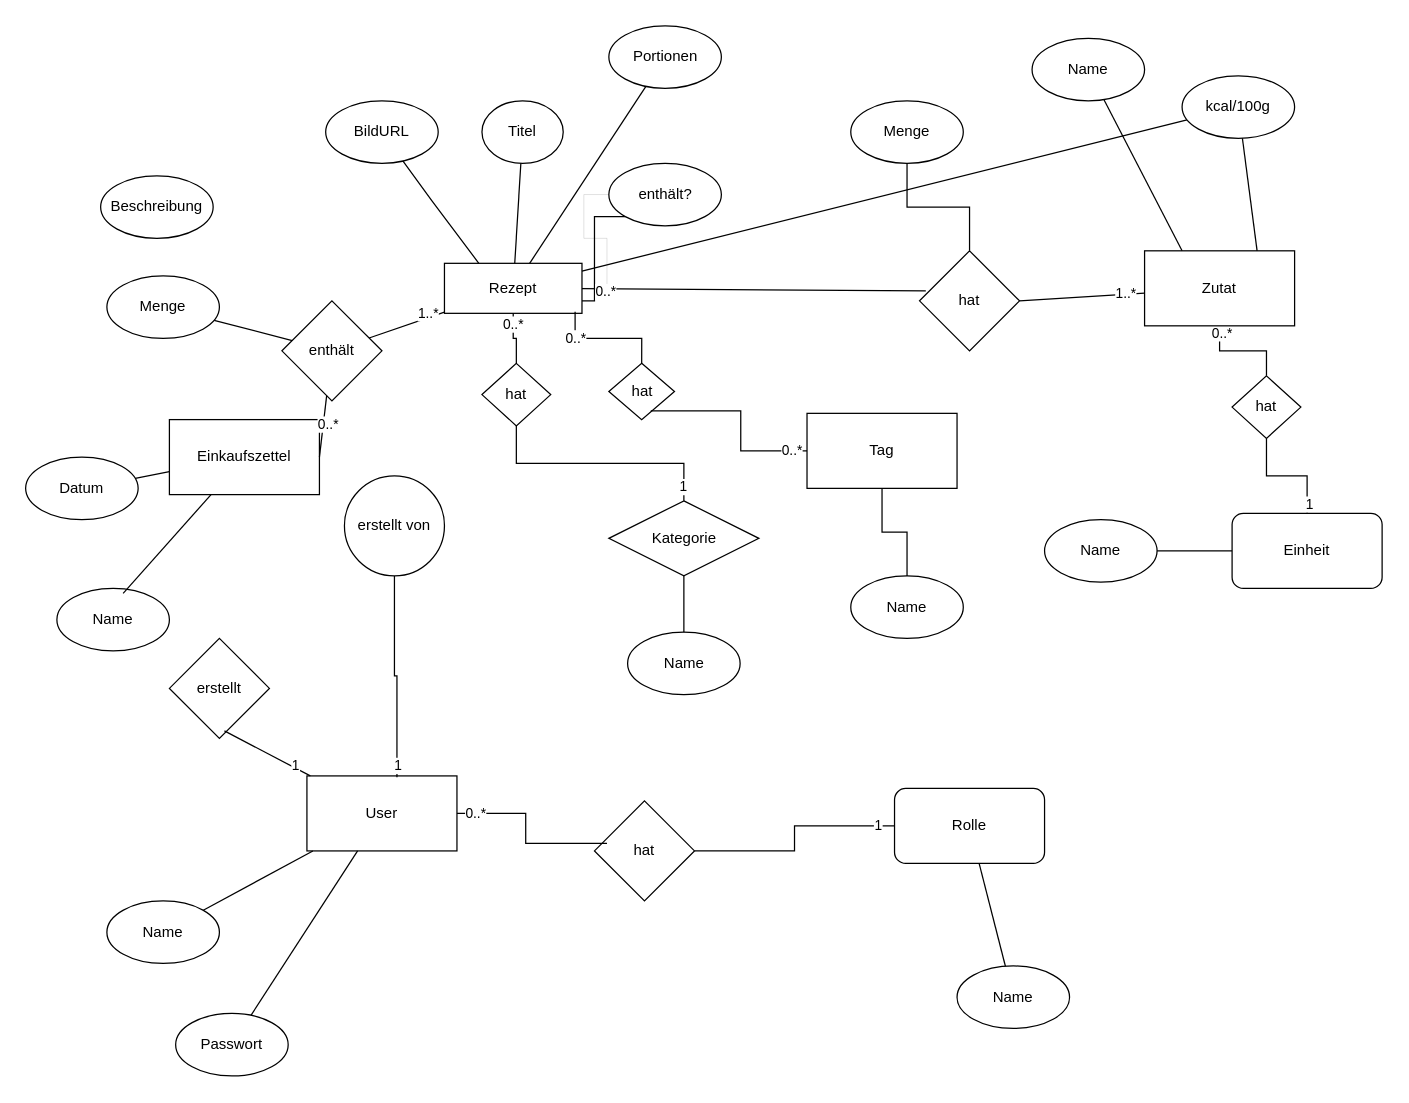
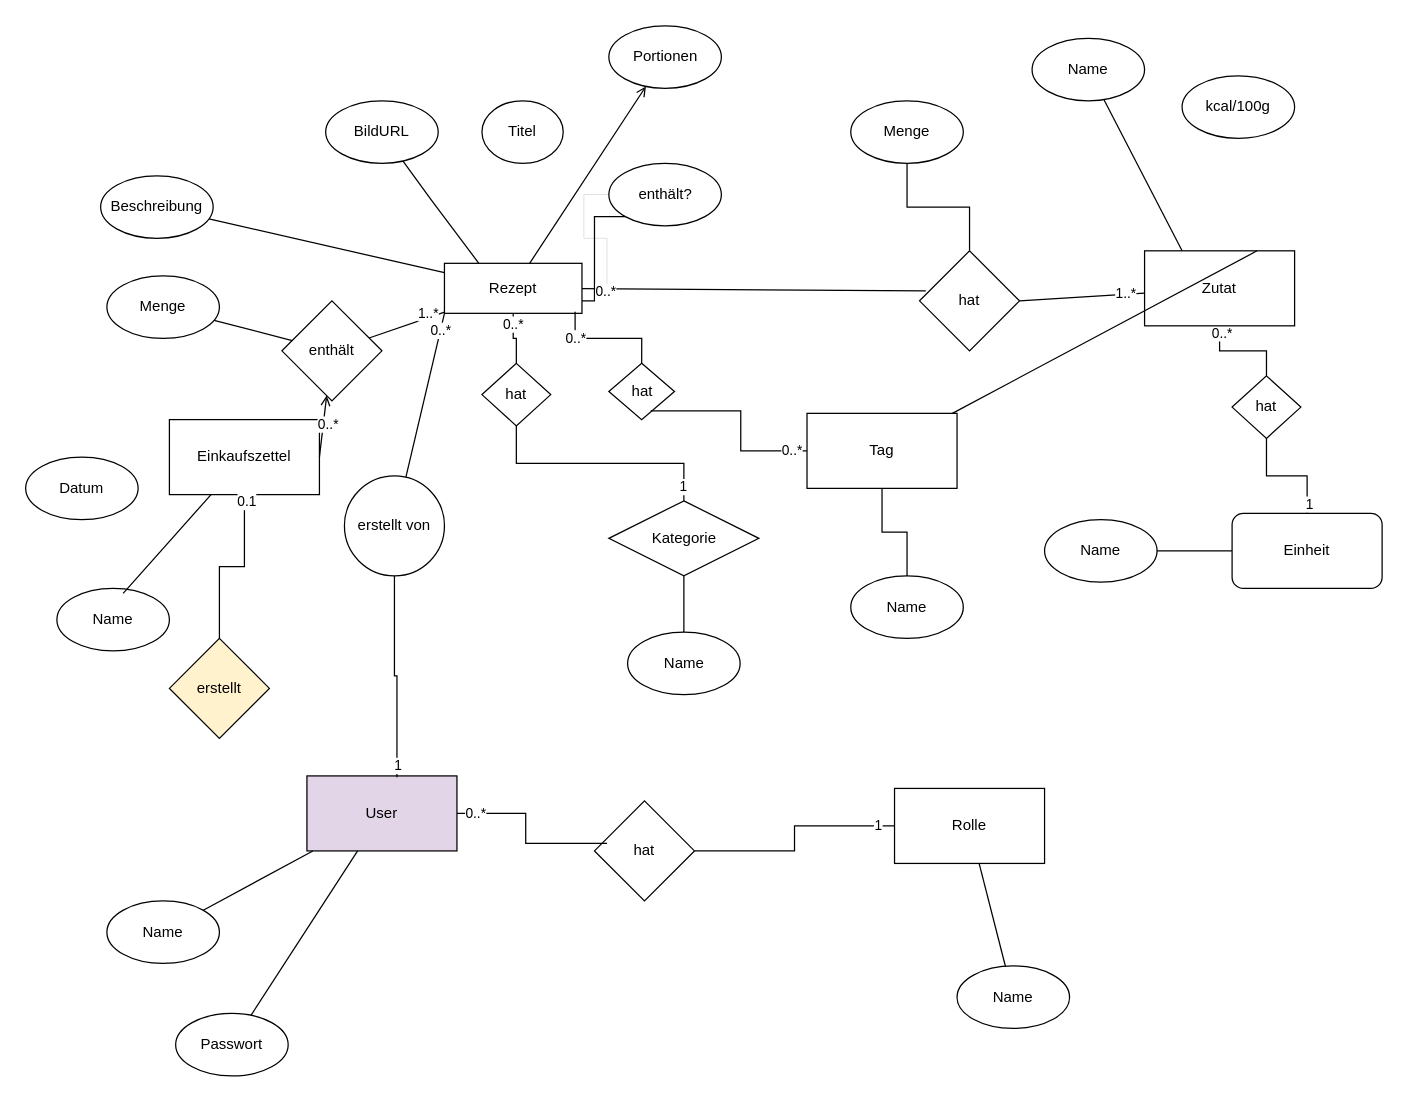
  <mxCell id="0" />
  <mxCell id="1" parent="0" />
  <mxCell id="2" style="edgeStyle=orthogonalEdgeStyle;rounded=0;orthogonalLoop=1;jettySize=auto;html=1;entryX=0;entryY=0.5;entryDx=0;entryDy=0;strokeWidth=0;endArrow=none;startFill=0;" parent="1" source="4" target="67" edge="1"><mxGeometry relative="1" as="geometry" /></mxCell>
  <mxCell id="3" style="edgeStyle=orthogonalEdgeStyle;rounded=0;orthogonalLoop=1;jettySize=auto;html=1;entryX=0;entryY=1;entryDx=0;entryDy=0;endArrow=none;startFill=0;" parent="1" source="4" target="67" edge="1"><mxGeometry relative="1" as="geometry"><Array as="points"><mxPoint x="475" y="240" /><mxPoint x="475" y="173" /></Array></mxGeometry></mxCell>
  <mxCell id="4" value="Rezept" style="rounded=0;whiteSpace=wrap;html=1;" parent="1" vertex="1"><mxGeometry x="355" y="210" width="110" height="40" as="geometry" /></mxCell>
  <mxCell id="5" style="edgeStyle=orthogonalEdgeStyle;rounded=0;orthogonalLoop=1;jettySize=auto;html=1;exitX=0.5;exitY=1;exitDx=0;exitDy=0;entryX=0.5;entryY=0;entryDx=0;entryDy=0;endArrow=none;startFill=0;" parent="1" source="7" target="53" edge="1"><mxGeometry relative="1" as="geometry" /></mxCell>
  <mxCell id="6" value="0..*" style="edgeLabel;html=1;align=center;verticalAlign=middle;resizable=0;points=[];" parent="5" vertex="1" connectable="0"><mxGeometry x="-0.871" y="1" relative="1" as="geometry"><mxPoint as="offset" /></mxGeometry></mxCell>
  <mxCell id="7" value="Zutat" style="whiteSpace=wrap;html=1;" parent="1" vertex="1"><mxGeometry x="915" y="200" width="120" height="60" as="geometry" /></mxCell>
  <mxCell id="8" value="Kategorie" style="rhombus;whiteSpace=wrap;html=1;" parent="1" vertex="1"><mxGeometry x="486.5" y="400" width="120" height="60" as="geometry" /></mxCell>
- <mxCell id="9" value="User" style="whiteSpace=wrap;html=1;" parent="1" vertex="1"><mxGeometry x="245" y="620" width="120" height="60" as="geometry" /></mxCell>
+ <mxCell id="9" value="User" style="whiteSpace=wrap;html=1;fillColor=#e1d5e7;" parent="1" vertex="1"><mxGeometry x="245" y="620" width="120" height="60" as="geometry" /></mxCell>
  <mxCell id="10" value="Einkaufszettel" style="whiteSpace=wrap;html=1;" parent="1" vertex="1"><mxGeometry x="135" y="335" width="120" height="60" as="geometry" /></mxCell>
  <mxCell id="11" value="Beschreibung" style="ellipse;whiteSpace=wrap;html=1;" parent="1" vertex="1"><mxGeometry x="80" y="140" width="90" height="50" as="geometry" /></mxCell>
  <mxCell id="12" value="BildURL" style="ellipse;whiteSpace=wrap;html=1;" parent="1" vertex="1"><mxGeometry x="260" y="80" width="90" height="50" as="geometry" /></mxCell>
  <mxCell id="13" value="Titel" style="ellipse;whiteSpace=wrap;html=1;" parent="1" vertex="1"><mxGeometry x="385" y="80" width="65" height="50" as="geometry" /></mxCell>
- <mxCell id="14" value="" style="endArrow=none;html=1;rounded=0;" parent="1" source="4" target="19" edge="1"><mxGeometry width="50" height="50" relative="1" as="geometry"><mxPoint x="425" y="460" as="sourcePoint" /><mxPoint x="475" y="410" as="targetPoint" /></mxGeometry></mxCell>
+ <mxCell id="14" value="" style="endArrow=none;html=1;rounded=0;" parent="1" source="4" target="11" edge="1"><mxGeometry width="50" height="50" relative="1" as="geometry"><mxPoint x="425" y="460" as="sourcePoint" /><mxPoint x="475" y="410" as="targetPoint" /></mxGeometry></mxCell>
  <mxCell id="15" value="" style="endArrow=none;html=1;rounded=0;exitX=0.25;exitY=0;exitDx=0;exitDy=0;" parent="1" source="4" target="12" edge="1"><mxGeometry width="50" height="50" relative="1" as="geometry"><mxPoint x="365" y="227" as="sourcePoint" /><mxPoint x="267" y="189" as="targetPoint" /><Array as="points"><mxPoint x="345" y="160" /></Array></mxGeometry></mxCell>
- <mxCell id="16" value="" style="endArrow=none;html=1;rounded=0;" parent="1" source="4" target="13" edge="1"><mxGeometry width="50" height="50" relative="1" as="geometry"><mxPoint x="375" y="237" as="sourcePoint" /><mxPoint x="277" y="199" as="targetPoint" /></mxGeometry></mxCell>
- <mxCell id="17" value="Rolle" style="whiteSpace=wrap;html=1;rounded=1;" parent="1" vertex="1"><mxGeometry x="715" y="630" width="120" height="60" as="geometry" /></mxCell>
+ <mxCell id="17" value="Rolle" style="whiteSpace=wrap;html=1;" parent="1" vertex="1"><mxGeometry x="715" y="630" width="120" height="60" as="geometry" /></mxCell>
  <mxCell id="18" value="Name" style="ellipse;whiteSpace=wrap;html=1;" parent="1" vertex="1"><mxGeometry x="825" y="30" width="90" height="50" as="geometry" /></mxCell>
  <mxCell id="19" value="kcal/100g" style="ellipse;whiteSpace=wrap;html=1;" parent="1" vertex="1"><mxGeometry x="945" y="60" width="90" height="50" as="geometry" /></mxCell>
  <mxCell id="20" value="" style="endArrow=none;html=1;rounded=0;exitX=0.25;exitY=0;exitDx=0;exitDy=0;" parent="1" source="7" target="18" edge="1"><mxGeometry width="50" height="50" relative="1" as="geometry"><mxPoint x="605" y="180" as="sourcePoint" /><mxPoint x="655" y="130" as="targetPoint" /></mxGeometry></mxCell>
- <mxCell id="21" value="" style="endArrow=none;html=1;rounded=0;exitX=0.75;exitY=0;exitDx=0;exitDy=0;" parent="1" source="7" target="19" edge="1"><mxGeometry width="50" height="50" relative="1" as="geometry"><mxPoint x="715" y="190" as="sourcePoint" /><mxPoint x="745" y="150" as="targetPoint" /></mxGeometry></mxCell>
+ <mxCell id="21" value="" style="endArrow=none;html=1;rounded=0;exitX=0.75;exitY=0;exitDx=0;exitDy=0;" parent="1" source="7" target="59" edge="1"><mxGeometry width="50" height="50" relative="1" as="geometry"><mxPoint x="715" y="190" as="sourcePoint" /><mxPoint x="745" y="150" as="targetPoint" /></mxGeometry></mxCell>
  <mxCell id="22" value="" style="edgeStyle=orthogonalEdgeStyle;rounded=0;orthogonalLoop=1;jettySize=auto;html=1;endArrow=none;startFill=0;" parent="1" source="24" target="53" edge="1"><mxGeometry relative="1" as="geometry" /></mxCell>
  <mxCell id="23" value="1" style="edgeLabel;html=1;align=center;verticalAlign=middle;resizable=0;points=[];" parent="22" vertex="1" connectable="0"><mxGeometry x="-0.827" y="-1" relative="1" as="geometry"><mxPoint as="offset" /></mxGeometry></mxCell>
  <mxCell id="24" value="Einheit" style="whiteSpace=wrap;html=1;rounded=1;" parent="1" vertex="1"><mxGeometry x="985" y="410" width="120" height="60" as="geometry" /></mxCell>
  <mxCell id="25" value="Name" style="ellipse;whiteSpace=wrap;html=1;" parent="1" vertex="1"><mxGeometry x="835" y="415" width="90" height="50" as="geometry" /></mxCell>
  <mxCell id="26" value="" style="endArrow=none;html=1;rounded=0;" parent="1" source="25" target="24" edge="1"><mxGeometry width="50" height="50" relative="1" as="geometry"><mxPoint x="425" y="460" as="sourcePoint" /><mxPoint x="475" y="410" as="targetPoint" /></mxGeometry></mxCell>
  <mxCell id="27" value="Name" style="ellipse;whiteSpace=wrap;html=1;" parent="1" vertex="1"><mxGeometry x="501.5" y="505" width="90" height="50" as="geometry" /></mxCell>
  <mxCell id="28" value="" style="endArrow=none;html=1;rounded=0;" parent="1" source="27" target="8" edge="1"><mxGeometry width="50" height="50" relative="1" as="geometry"><mxPoint x="425" y="460" as="sourcePoint" /><mxPoint x="475" y="410" as="targetPoint" /><Array as="points" /></mxGeometry></mxCell>
  <mxCell id="29" value="Datum" style="ellipse;whiteSpace=wrap;html=1;" parent="1" vertex="1"><mxGeometry x="20" y="365" width="90" height="50" as="geometry" /></mxCell>
  <mxCell id="30" value="Name" style="ellipse;whiteSpace=wrap;html=1;" parent="1" vertex="1"><mxGeometry x="45" y="470" width="90" height="50" as="geometry" /></mxCell>
- <mxCell id="31" value="" style="endArrow=none;html=1;rounded=0;" parent="1" source="29" target="10" edge="1"><mxGeometry width="50" height="50" relative="1" as="geometry"><mxPoint x="65" y="430" as="sourcePoint" /><mxPoint x="115" y="380" as="targetPoint" /></mxGeometry></mxCell>
  <mxCell id="32" value="" style="endArrow=none;html=1;rounded=0;exitX=0.589;exitY=0.08;exitDx=0;exitDy=0;exitPerimeter=0;" parent="1" source="30" target="10" edge="1"><mxGeometry width="50" height="50" relative="1" as="geometry"><mxPoint x="225" y="410" as="sourcePoint" /><mxPoint x="275" y="360" as="targetPoint" /></mxGeometry></mxCell>
  <mxCell id="33" value="Name" style="ellipse;whiteSpace=wrap;html=1;" parent="1" vertex="1"><mxGeometry x="85" y="720" width="90" height="50" as="geometry" /></mxCell>
  <mxCell id="34" value="Passwort" style="ellipse;whiteSpace=wrap;html=1;" parent="1" vertex="1"><mxGeometry x="140" y="810" width="90" height="50" as="geometry" /></mxCell>
  <mxCell id="35" value="Name" style="ellipse;whiteSpace=wrap;html=1;" parent="1" vertex="1"><mxGeometry x="765" y="772" width="90" height="50" as="geometry" /></mxCell>
  <mxCell id="36" value="" style="endArrow=none;html=1;rounded=0;" parent="1" source="17" target="35" edge="1"><mxGeometry width="50" height="50" relative="1" as="geometry"><mxPoint x="425" y="460" as="sourcePoint" /><mxPoint x="475" y="410" as="targetPoint" /><Array as="points" /></mxGeometry></mxCell>
  <mxCell id="37" value="" style="endArrow=none;html=1;rounded=0;" parent="1" source="9" target="34" edge="1"><mxGeometry width="50" height="50" relative="1" as="geometry"><mxPoint x="425" y="460" as="sourcePoint" /><mxPoint x="475" y="410" as="targetPoint" /></mxGeometry></mxCell>
  <mxCell id="38" value="" style="endArrow=none;html=1;rounded=0;" parent="1" source="33" target="9" edge="1"><mxGeometry width="50" height="50" relative="1" as="geometry"><mxPoint x="125" y="640" as="sourcePoint" /><mxPoint x="155" y="615" as="targetPoint" /></mxGeometry></mxCell>
  <mxCell id="39" value="enthält" style="rhombus;whiteSpace=wrap;html=1;" parent="1" vertex="1"><mxGeometry x="225" y="240" width="80" height="80" as="geometry" /></mxCell>
  <mxCell id="40" value="Menge" style="ellipse;whiteSpace=wrap;html=1;" parent="1" vertex="1"><mxGeometry x="85" y="220" width="90" height="50" as="geometry" /></mxCell>
- <mxCell id="41" value="" style="endArrow=none;html=1;rounded=0;exitX=1;exitY=0.5;exitDx=0;exitDy=0;" parent="1" source="10" target="39" edge="1"><mxGeometry width="50" height="50" relative="1" as="geometry"><mxPoint x="215" y="360" as="sourcePoint" /><mxPoint x="265" y="310" as="targetPoint" /></mxGeometry></mxCell>
+ <mxCell id="41" value="" style="endArrow=open;html=1;rounded=0;exitX=1;exitY=0.5;exitDx=0;exitDy=0;" parent="1" source="10" target="39" edge="1"><mxGeometry width="50" height="50" relative="1" as="geometry"><mxPoint x="215" y="360" as="sourcePoint" /><mxPoint x="265" y="310" as="targetPoint" /></mxGeometry></mxCell>
  <mxCell id="42" value="0..*" style="edgeLabel;html=1;align=center;verticalAlign=middle;resizable=0;points=[];" parent="41" vertex="1" connectable="0"><mxGeometry x="0.071" y="-3" relative="1" as="geometry"><mxPoint as="offset" /></mxGeometry></mxCell>
  <mxCell id="43" value="" style="endArrow=none;html=1;rounded=0;" parent="1" source="39" target="4" edge="1"><mxGeometry width="50" height="50" relative="1" as="geometry"><mxPoint x="425" y="460" as="sourcePoint" /><mxPoint x="475" y="410" as="targetPoint" /></mxGeometry></mxCell>
  <mxCell id="44" value="1..*" style="edgeLabel;html=1;align=center;verticalAlign=middle;resizable=0;points=[];" parent="43" vertex="1" connectable="0"><mxGeometry x="0.59" y="4" relative="1" as="geometry"><mxPoint as="offset" /></mxGeometry></mxCell>
  <mxCell id="45" value="" style="endArrow=none;html=1;rounded=0;" parent="1" source="39" target="40" edge="1"><mxGeometry width="50" height="50" relative="1" as="geometry"><mxPoint x="425" y="460" as="sourcePoint" /><mxPoint x="475" y="410" as="targetPoint" /></mxGeometry></mxCell>
  <mxCell id="46" value="hat" style="rhombus;whiteSpace=wrap;html=1;" parent="1" vertex="1"><mxGeometry x="735" y="200" width="80" height="80" as="geometry" /></mxCell>
  <mxCell id="47" value="" style="endArrow=none;html=1;rounded=0;entryX=0.063;entryY=0.4;entryDx=0;entryDy=0;entryPerimeter=0;" parent="1" source="4" target="46" edge="1"><mxGeometry width="50" height="50" relative="1" as="geometry"><mxPoint x="425" y="460" as="sourcePoint" /><mxPoint x="525" y="230" as="targetPoint" /></mxGeometry></mxCell>
  <mxCell id="48" value="0..*" style="edgeLabel;html=1;align=center;verticalAlign=middle;resizable=0;points=[];" parent="47" vertex="1" connectable="0"><mxGeometry x="-0.862" y="-2" relative="1" as="geometry"><mxPoint as="offset" /></mxGeometry></mxCell>
  <mxCell id="49" value="" style="endArrow=none;html=1;rounded=0;entryX=1;entryY=0.5;entryDx=0;entryDy=0;" parent="1" source="7" target="46" edge="1"><mxGeometry width="50" height="50" relative="1" as="geometry"><mxPoint x="425" y="460" as="sourcePoint" /><mxPoint x="475" y="410" as="targetPoint" /></mxGeometry></mxCell>
  <mxCell id="50" value="1..*" style="edgeLabel;html=1;align=center;verticalAlign=middle;resizable=0;points=[];" parent="49" vertex="1" connectable="0"><mxGeometry x="-0.701" y="-1" relative="1" as="geometry"><mxPoint as="offset" /></mxGeometry></mxCell>
  <mxCell id="51" style="edgeStyle=orthogonalEdgeStyle;rounded=0;orthogonalLoop=1;jettySize=auto;html=1;endArrow=none;startFill=0;" parent="1" source="52" target="46" edge="1"><mxGeometry relative="1" as="geometry" /></mxCell>
  <mxCell id="52" value="Menge" style="ellipse;whiteSpace=wrap;html=1;" parent="1" vertex="1"><mxGeometry x="680" y="80" width="90" height="50" as="geometry" /></mxCell>
  <mxCell id="53" value="hat" style="rhombus;whiteSpace=wrap;html=1;" parent="1" vertex="1"><mxGeometry x="985" y="300" width="55" height="50" as="geometry" /></mxCell>
  <mxCell id="54" style="edgeStyle=orthogonalEdgeStyle;rounded=0;orthogonalLoop=1;jettySize=auto;html=1;exitX=0.5;exitY=0;exitDx=0;exitDy=0;endArrow=none;startFill=0;" parent="1" source="58" target="4" edge="1"><mxGeometry relative="1" as="geometry" /></mxCell>
  <mxCell id="55" value="0..*" style="edgeLabel;html=1;align=center;verticalAlign=middle;resizable=0;points=[];" parent="54" vertex="1" connectable="0"><mxGeometry x="0.6" y="2" relative="1" as="geometry"><mxPoint x="1" as="offset" /></mxGeometry></mxCell>
  <mxCell id="56" style="edgeStyle=orthogonalEdgeStyle;rounded=0;orthogonalLoop=1;jettySize=auto;html=1;exitX=0.5;exitY=1;exitDx=0;exitDy=0;endArrow=none;startFill=0;" parent="1" source="58" target="8" edge="1"><mxGeometry relative="1" as="geometry" /></mxCell>
  <mxCell id="57" value="1" style="edgeLabel;html=1;align=center;verticalAlign=middle;resizable=0;points=[];" parent="56" vertex="1" connectable="0"><mxGeometry x="0.876" y="-1" relative="1" as="geometry"><mxPoint as="offset" /></mxGeometry></mxCell>
  <mxCell id="58" value="hat" style="rhombus;whiteSpace=wrap;html=1;" parent="1" vertex="1"><mxGeometry x="385" y="290" width="55" height="50" as="geometry" /></mxCell>
  <mxCell id="59" value="Tag" style="whiteSpace=wrap;html=1;" parent="1" vertex="1"><mxGeometry x="645" y="330" width="120" height="60" as="geometry" /></mxCell>
  <mxCell id="60" style="edgeStyle=orthogonalEdgeStyle;rounded=0;orthogonalLoop=1;jettySize=auto;html=1;entryX=0.5;entryY=1;entryDx=0;entryDy=0;endArrow=none;startFill=0;" parent="1" source="61" target="59" edge="1"><mxGeometry relative="1" as="geometry" /></mxCell>
  <mxCell id="61" value="Name" style="ellipse;whiteSpace=wrap;html=1;" parent="1" vertex="1"><mxGeometry x="680" y="460" width="90" height="50" as="geometry" /></mxCell>
  <mxCell id="62" value="hat" style="rhombus;whiteSpace=wrap;html=1;" parent="1" vertex="1"><mxGeometry x="486.5" y="290" width="52.5" height="45" as="geometry" /></mxCell>
  <mxCell id="63" style="edgeStyle=orthogonalEdgeStyle;rounded=0;orthogonalLoop=1;jettySize=auto;html=1;entryX=0.638;entryY=0.844;entryDx=0;entryDy=0;entryPerimeter=0;endArrow=none;startFill=0;" parent="1" source="59" target="62" edge="1"><mxGeometry relative="1" as="geometry" /></mxCell>
  <mxCell id="64" value="0..*" style="edgeLabel;html=1;align=center;verticalAlign=middle;resizable=0;points=[];" parent="63" vertex="1" connectable="0"><mxGeometry x="-0.832" y="-1" relative="1" as="geometry"><mxPoint as="offset" /></mxGeometry></mxCell>
  <mxCell id="65" style="edgeStyle=orthogonalEdgeStyle;rounded=0;orthogonalLoop=1;jettySize=auto;html=1;exitX=0.5;exitY=0;exitDx=0;exitDy=0;entryX=0.95;entryY=0.967;entryDx=0;entryDy=0;entryPerimeter=0;endArrow=none;startFill=0;" parent="1" source="62" target="4" edge="1"><mxGeometry relative="1" as="geometry"><Array as="points"><mxPoint x="513" y="270" /><mxPoint x="460" y="270" /></Array></mxGeometry></mxCell>
  <mxCell id="66" value="0..*" style="edgeLabel;html=1;align=center;verticalAlign=middle;resizable=0;points=[];" parent="65" vertex="1" connectable="0"><mxGeometry x="0.562" relative="1" as="geometry"><mxPoint as="offset" /></mxGeometry></mxCell>
  <mxCell id="67" value="enthält?" style="ellipse;whiteSpace=wrap;html=1;" parent="1" vertex="1"><mxGeometry x="486.5" y="130" width="90" height="50" as="geometry" /></mxCell>
  <mxCell id="68" value="erstellt von" style="ellipse;whiteSpace=wrap;html=1;" parent="1" vertex="1"><mxGeometry x="275" y="380" width="80" height="80" as="geometry" /></mxCell>
+ <mxCell id="69" value="" style="endArrow=none;html=1;rounded=0;entryX=0;entryY=1;entryDx=0;entryDy=0;" parent="1" source="68" target="4" edge="1"><mxGeometry width="50" height="50" relative="1" as="geometry"><mxPoint x="505" y="470" as="sourcePoint" /><mxPoint x="555" y="420" as="targetPoint" /></mxGeometry></mxCell>
+ <mxCell id="70" value="0..*" style="edgeLabel;html=1;align=center;verticalAlign=middle;resizable=0;points=[];" parent="69" vertex="1" connectable="0"><mxGeometry x="0.798" relative="1" as="geometry"><mxPoint as="offset" /></mxGeometry></mxCell>
  <mxCell id="71" style="edgeStyle=orthogonalEdgeStyle;rounded=0;orthogonalLoop=1;jettySize=auto;html=1;entryX=0.6;entryY=0.017;entryDx=0;entryDy=0;entryPerimeter=0;endArrow=none;startFill=0;" parent="1" source="68" target="9" edge="1"><mxGeometry relative="1" as="geometry" /></mxCell>
  <mxCell id="72" value="1" style="edgeLabel;html=1;align=center;verticalAlign=middle;resizable=0;points=[];" parent="71" vertex="1" connectable="0"><mxGeometry x="0.877" relative="1" as="geometry"><mxPoint as="offset" /></mxGeometry></mxCell>
- <mxCell id="75" value="erstellt" style="rhombus;whiteSpace=wrap;html=1;" parent="1" vertex="1"><mxGeometry x="135" y="510" width="80" height="80" as="geometry" /></mxCell>
+ <mxCell id="73" style="edgeStyle=orthogonalEdgeStyle;rounded=0;orthogonalLoop=1;jettySize=auto;html=1;endArrow=none;startFill=0;" parent="1" source="75" target="10" edge="1"><mxGeometry relative="1" as="geometry" /></mxCell>
+ <mxCell id="74" value="0.1" style="edgeLabel;html=1;align=center;verticalAlign=middle;resizable=0;points=[];" parent="73" vertex="1" connectable="0"><mxGeometry x="0.926" y="-1" relative="1" as="geometry"><mxPoint as="offset" /></mxGeometry></mxCell>
+ <mxCell id="75" value="erstellt" style="rhombus;whiteSpace=wrap;html=1;fillColor=#fff2cc;" parent="1" vertex="1"><mxGeometry x="135" y="510" width="80" height="80" as="geometry" /></mxCell>
  <mxCell id="76" style="edgeStyle=orthogonalEdgeStyle;rounded=0;orthogonalLoop=1;jettySize=auto;html=1;endArrow=none;startFill=0;" parent="1" source="78" target="17" edge="1"><mxGeometry relative="1" as="geometry" /></mxCell>
  <mxCell id="77" value="1" style="edgeLabel;html=1;align=center;verticalAlign=middle;resizable=0;points=[];" parent="76" vertex="1" connectable="0"><mxGeometry x="0.844" y="1" relative="1" as="geometry"><mxPoint as="offset" /></mxGeometry></mxCell>
  <mxCell id="78" value="hat" style="rhombus;whiteSpace=wrap;html=1;" parent="1" vertex="1"><mxGeometry x="475" y="640" width="80" height="80" as="geometry" /></mxCell>
  <mxCell id="79" style="edgeStyle=orthogonalEdgeStyle;rounded=0;orthogonalLoop=1;jettySize=auto;html=1;entryX=0.125;entryY=0.425;entryDx=0;entryDy=0;entryPerimeter=0;endArrow=none;startFill=0;" parent="1" source="9" target="78" edge="1"><mxGeometry relative="1" as="geometry" /></mxCell>
  <mxCell id="80" value="0..*" style="edgeLabel;html=1;align=center;verticalAlign=middle;resizable=0;points=[];" parent="79" vertex="1" connectable="0"><mxGeometry x="-0.806" y="1" relative="1" as="geometry"><mxPoint as="offset" /></mxGeometry></mxCell>
- <mxCell id="81" value="" style="endArrow=none;html=1;rounded=0;entryX=0.55;entryY=0.925;entryDx=0;entryDy=0;entryPerimeter=0;" parent="1" source="9" target="75" edge="1"><mxGeometry width="50" height="50" relative="1" as="geometry"><mxPoint x="120" y="670" as="sourcePoint" /><mxPoint x="170" y="620" as="targetPoint" /></mxGeometry></mxCell>
- <mxCell id="82" value="1" style="edgeLabel;html=1;align=center;verticalAlign=middle;resizable=0;points=[];" parent="81" vertex="1" connectable="0"><mxGeometry x="-0.602" y="-2" relative="1" as="geometry"><mxPoint as="offset" /></mxGeometry></mxCell>
  <mxCell id="83" value="Portionen" style="ellipse;whiteSpace=wrap;html=1;" vertex="1" parent="1"><mxGeometry x="486.5" y="20" width="90" height="50" as="geometry" /></mxCell>
- <mxCell id="84" value="" style="endArrow=none;html=1;rounded=0;" edge="1" parent="1" source="4" target="83"><mxGeometry width="50" height="50" relative="1" as="geometry"><mxPoint x="595" y="440" as="sourcePoint" /><mxPoint x="645" y="390" as="targetPoint" /></mxGeometry></mxCell>
+ <mxCell id="84" value="" style="endArrow=open;html=1;rounded=0;" edge="1" parent="1" source="4" target="83"><mxGeometry width="50" height="50" relative="1" as="geometry"><mxPoint x="595" y="440" as="sourcePoint" /><mxPoint x="645" y="390" as="targetPoint" /></mxGeometry></mxCell>
